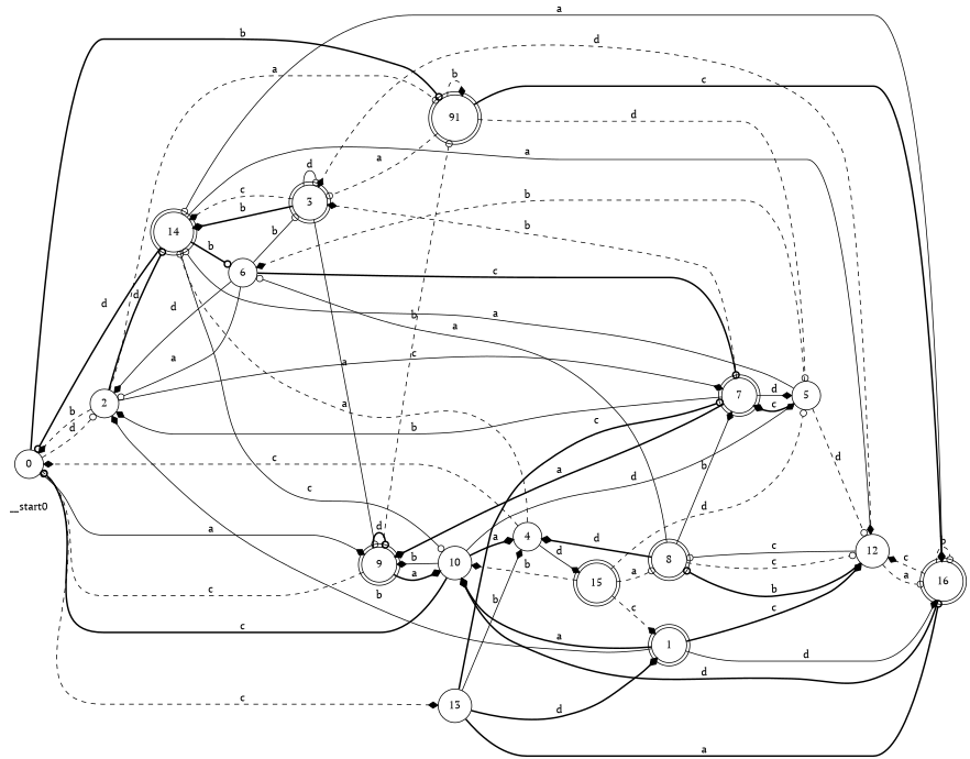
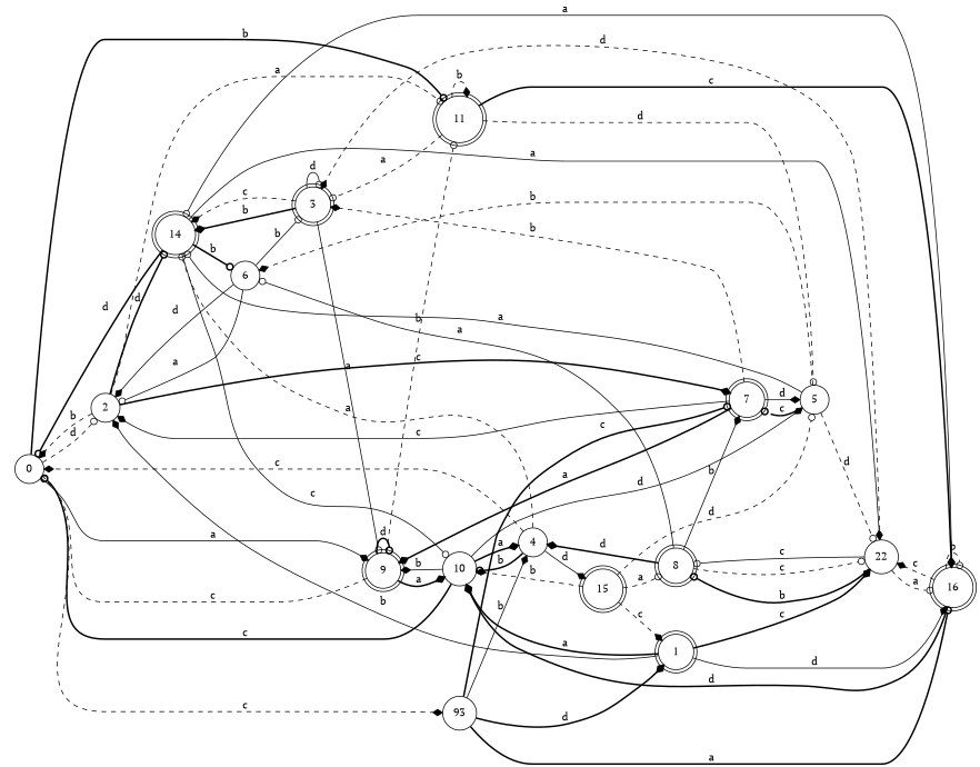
  digraph {
    fontname="PT Serif"
    rankdir=LR
    node [fontname="PT Serif" shape=doublecircle color=black fillcolor=white style="rounded,filled"]
    edge [arrowhead=diamond fontname="PT Serif" style=dashed]
-   __start0 [shape=none color="" fillcolor="" style=""]
    n2 [label=0 shape=circle style=filled]
    n3 [label=2 shape=circle style=filled]
    n4 [label=9]
-   n5 [label=91]
-   n6 [label=13 shape=circle style=filled]
+   n5 [label=11]
+   n6 [label=93 shape=circle style=filled]
    n7 [label=7]
    n8 [label=14]
    n9 [label=10 shape=circle style=filled]
    n10 [label=16]
    n11 [label=3]
    n12 [label=5 shape=circle style=filled]
    n13 [label=1]
    n14 [label=4 shape=circle style=filled]
-   n15 [label=12 shape=circle style=filled]
+   n15 [label=22 shape=circle style=filled]
    n16 [label=8]
    n17 [label=6 shape=circle style=filled]
    n18 [label=15]
    n2 -> n3 [arrowhead=odot label=d]
    n2 -> n4 [label=a style=solid]
    n2 -> n5 [arrowhead=odot label=b style=bold]
    n2 -> n6 [label=c]
    n3 -> n2 [label=b]
    n3 -> n5 [arrowhead=odot label=a]
-   n3 -> n7 [label=c style=solid]
+   n3 -> n7 [label=c style=bold]
    n3 -> n8 [arrowhead=odot label=d style=bold]
    n4 -> n2 [arrowhead=odot label=c]
    n4 -> n4 [arrowhead=odot label=d style=bold]
    n4 -> n5 [arrowhead=odot label=b]
    n4 -> n9 [label=a style=bold]
    n5 -> n5 [label=b]
    n5 -> n10 [label=c style=bold]
    n5 -> n11 [arrowhead=odot label=a]
    n5 -> n12 [arrowhead=odot label=d]
    n6 -> n7 [arrowhead=odot label=c style=bold]
    n6 -> n10 [arrowhead=odot label=a style=bold]
    n6 -> n13 [label=d style=bold]
    n6 -> n14 [label=b style=solid]
-   n7 -> n3 [label=b style=solid]
+   n7 -> n3 [label=c style=solid]
    n7 -> n4 [label=a style=bold]
    n7 -> n11 [label=b]
    n7 -> n12 [label=d style=solid]
    n8 -> n2 [arrowhead=odot label=d style=bold]
    n8 -> n9 [arrowhead=odot label=c style=solid]
    n8 -> n15 [label=a style=solid]
    n8 -> n17 [arrowhead=odot label=b style=bold]
    n9 -> n2 [arrowhead=odot label=c style=bold]
    n9 -> n4 [label=b style=solid]
    n9 -> n12 [label=d style=solid]
    n9 -> n14 [label=a style=bold]
    n10 -> n8 [arrowhead=odot label=a style=solid]
    n10 -> n9 [label=d style=bold]
    n10 -> n10 [arrowhead=odot label=b]
    n10 -> n15 [label=c]
    n11 -> n4 [arrowhead=odot label=a style=solid]
    n11 -> n8 [label=b style=bold]
    n11 -> n8 [label=c]
    n11 -> n11 [arrowhead=odot label=d style=solid]
-   n12 -> n7 [label=c style=bold]
+   n12 -> n7 [arrowhead=odot label=c style=bold]
    n12 -> n8 [arrowhead=odot label=a style=solid]
    n12 -> n15 [arrowhead=odot label=d]
    n12 -> n17 [label=b]
    n13 -> n3 [label=b style=solid]
    n13 -> n9 [label=a style=bold]
    n13 -> n10 [label=d style=solid]
    n13 -> n15 [label=c style=bold]
    n14 -> n2 [label=c]
    n14 -> n8 [arrowhead=odot label=a]
+   n14 -> n9 [arrowhead=odot label=b style=bold]
    n14 -> n18 [label=d style=solid]
    n15 -> n10 [arrowhead=odot label=a]
    n15 -> n11 [label=d]
    n15 -> n16 [arrowhead=odot label=b style=bold]
    n15 -> n16 [arrowhead=odot label=c style=solid]
    n16 -> n7 [label=b style=solid]
    n16 -> n14 [label=d style=bold]
    n16 -> n15 [arrowhead=odot label=c]
    n16 -> n17 [arrowhead=odot label=a style=solid]
    n17 -> n3 [arrowhead=odot label=a style=solid]
    n17 -> n3 [label=d style=solid]
-   n17 -> n7 [arrowhead=odot label=c style=bold]
    n17 -> n11 [arrowhead=odot label=b style=solid]
    n18 -> n9 [label=b]
    n18 -> n12 [arrowhead=odot label=d]
    n18 -> n13 [label=c]
    n18 -> n16 [arrowhead=odot label=a]
  }
